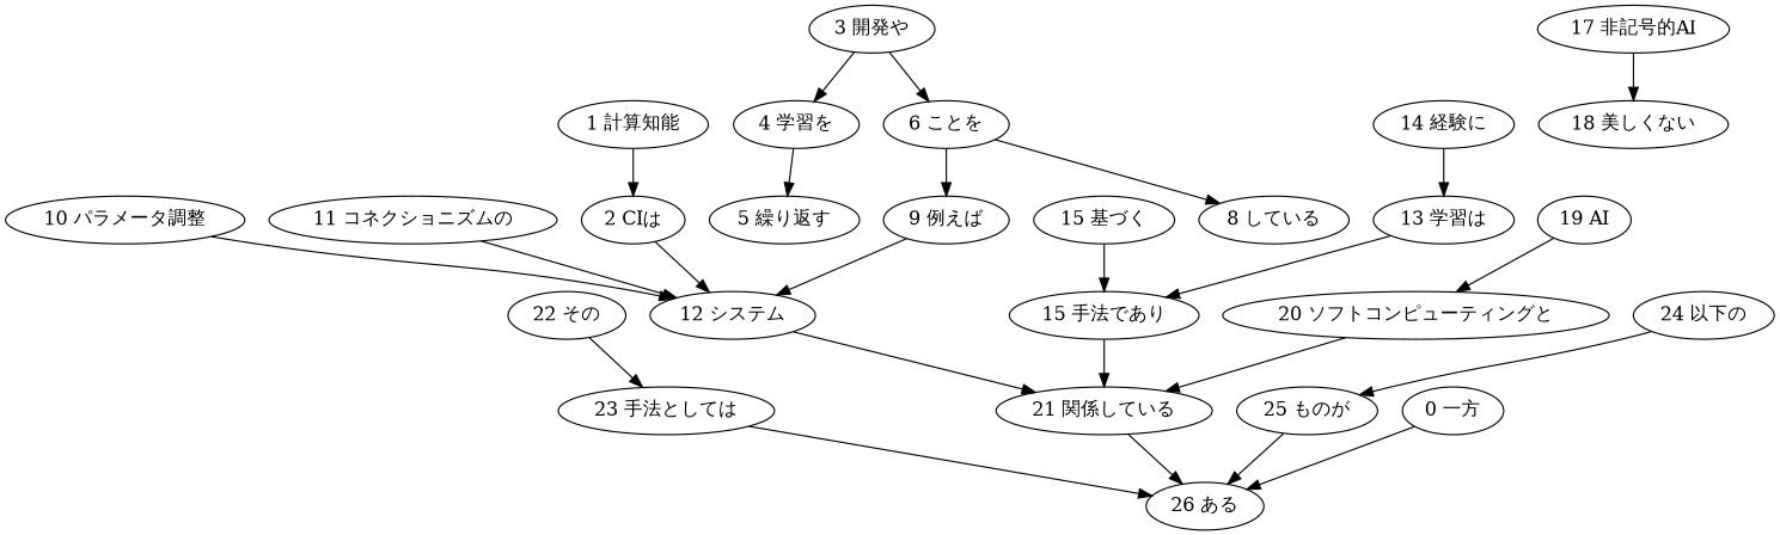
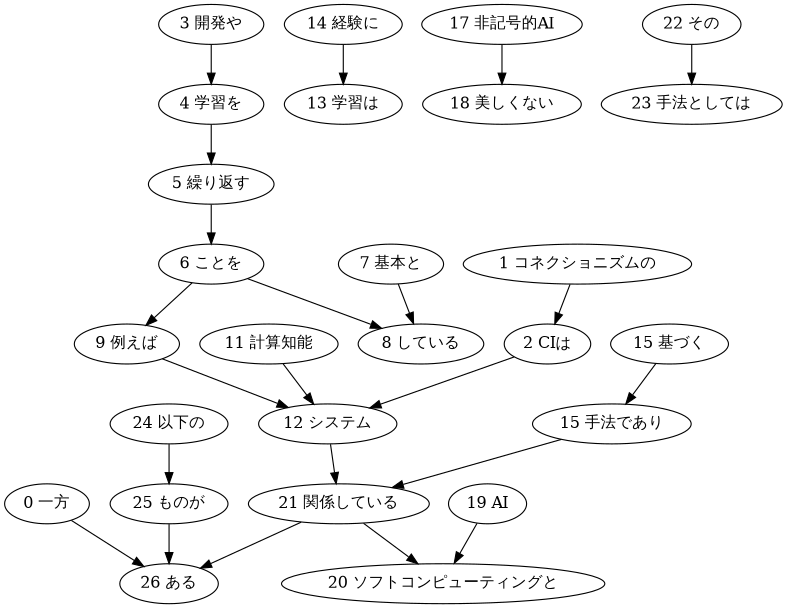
  digraph {
-   "1 計算知能"
+   "1 計算知能" [label="1 コネクショニズムの"]
    "2 CIは"
    "12 システム"
    "21 関係している"
    "3 開発や"
    "4 学習を"
    "5 繰り返す"
    "6 ことを"
    "8 している"
    "9 例えば"
+   "7 基本と"
    "26 ある"
-   "10 パラメータ調整"
-   "11 コネクショニズムの"
+   "11 コネクショニズムの" [label="11 計算知能"]
    "14 経験に"
    "13 学習は"
    n17 [label="15 手法であり"]
    "15 基づく"
    "17 非記号的AI"
    "18 美しくない"
    "20 ソフトコンピューティングと"
    "19 AI"
    "22 その"
    "23 手法としては"
    "24 以下の"
    "25 ものが"
    "0 一方"
    "1 計算知能" -> "2 CIは"
    "2 CIは" -> "12 システム"
    "12 システム" -> "21 関係している"
    "21 関係している" -> "26 ある"
    "3 開発や" -> "4 学習を"
    "4 学習を" -> "5 繰り返す"
-   "3 開発や" -> "6 ことを"
+   "5 繰り返す" -> "6 ことを"
    "6 ことを" -> "8 している"
    "6 ことを" -> "9 例えば"
    "9 例えば" -> "12 システム"
-   "10 パラメータ調整" -> "12 システム"
+   "7 基本と" -> "8 している"
    "11 コネクショニズムの" -> "12 システム"
    "14 経験に" -> "13 学習は"
-   "13 学習は" -> n17
    n17 -> "21 関係している"
    "15 基づく" -> n17
    "17 非記号的AI" -> "18 美しくない"
-   "20 ソフトコンピューティングと" -> "21 関係している"
+   "21 関係している" -> "20 ソフトコンピューティングと"
    "19 AI" -> "20 ソフトコンピューティングと"
    "22 その" -> "23 手法としては"
-   "23 手法としては" -> "26 ある"
    "24 以下の" -> "25 ものが"
    "25 ものが" -> "26 ある"
    "0 一方" -> "26 ある"
  }
